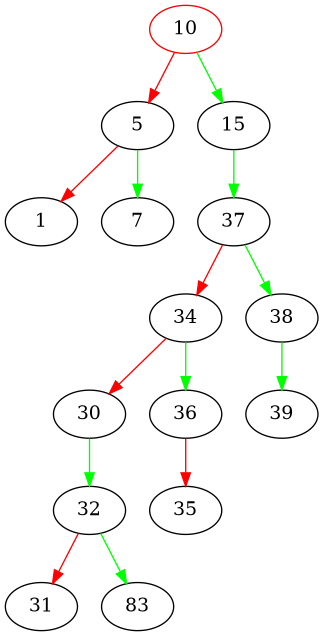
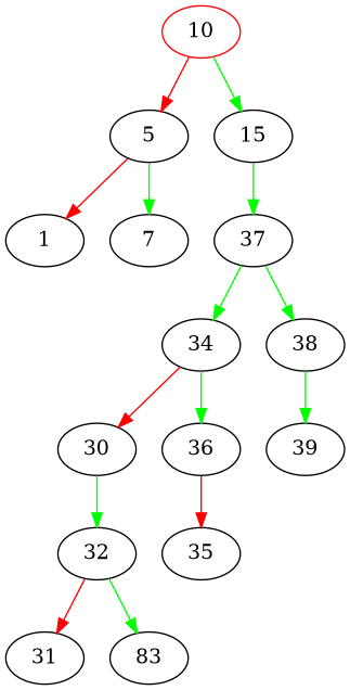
  digraph {
    edge [color=green]
    10 [color=red]
    5
    15
    1
    7
    37
    34
    38
    30
    36
    39
    32
    35
    31
    n15 [label=83]
    10 -> 5 [color=red]
    10 -> 15
    5 -> 1 [color=red]
    5 -> 7
    15 -> 37
-   37 -> 34 [color=red]
+   37 -> 34
    37 -> 38
    34 -> 30 [color=red]
    34 -> 36
    38 -> 39
    30 -> 32
    36 -> 35 [color=red]
    32 -> 31 [color=red]
    32 -> n15
  }
